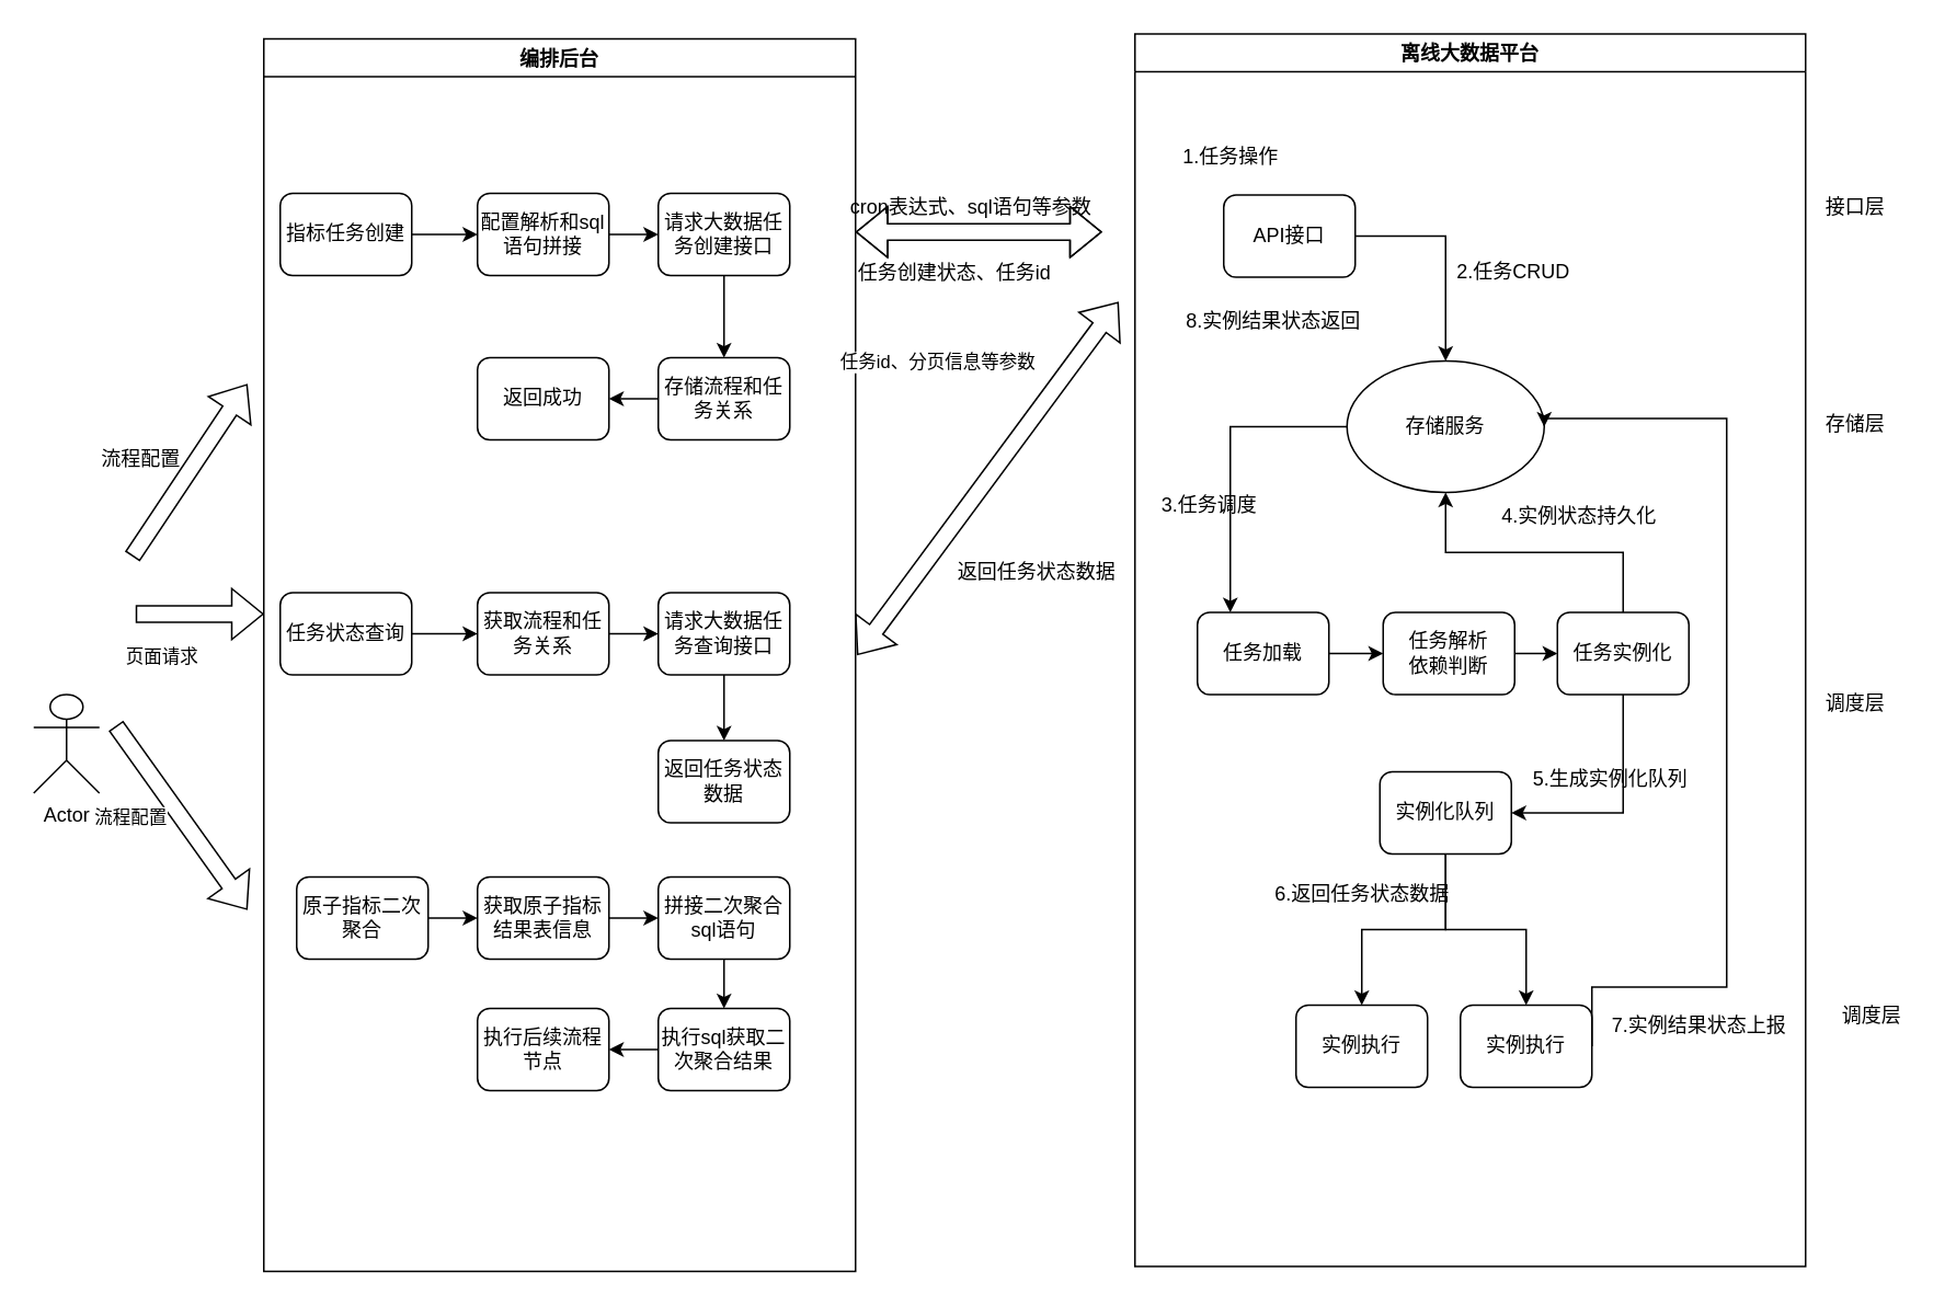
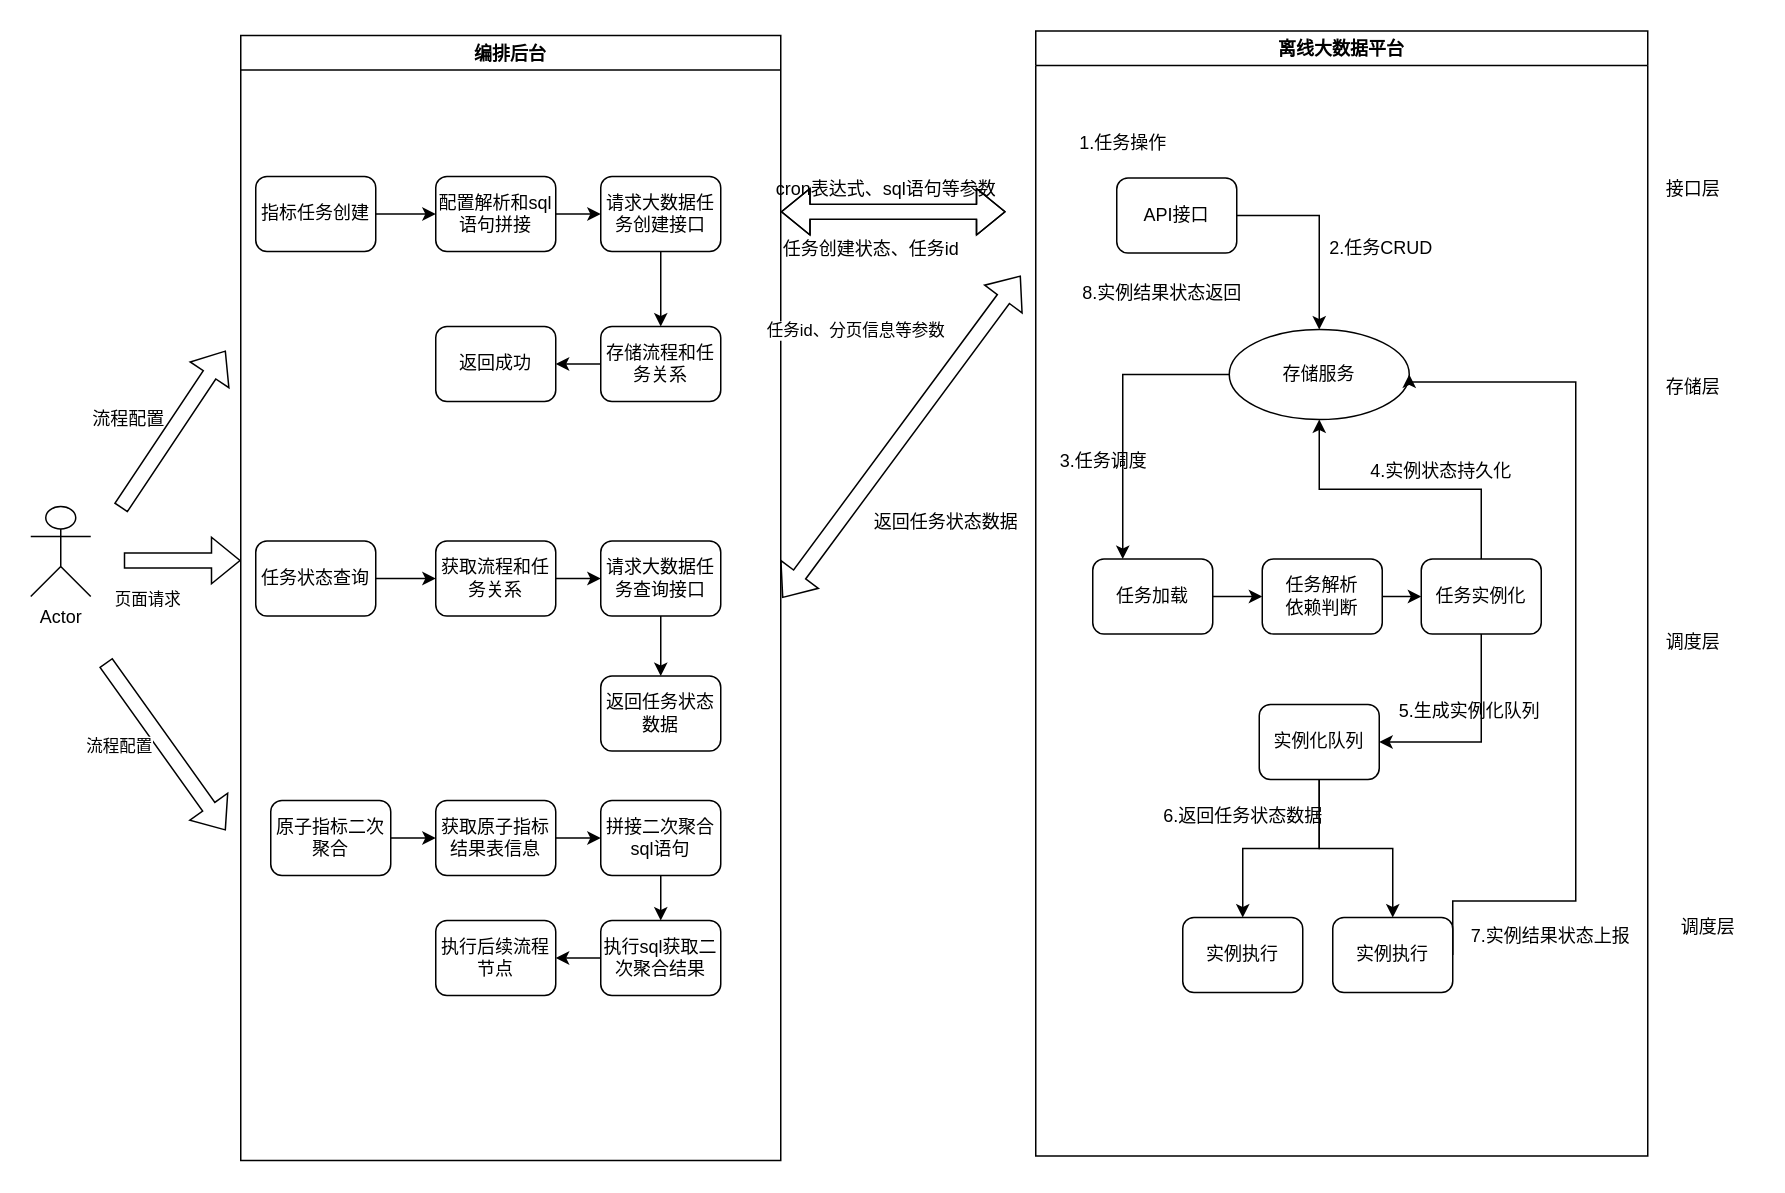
  <mxCell id="0" />
  <mxCell id="1" parent="0" />
- <mxCell id="2" value="Actor" style="shape=umlActor;verticalLabelPosition=bottom;verticalAlign=top;html=1;outlineConnect=0;" parent="1" vertex="1"><mxGeometry x="20" y="422" width="40" height="60" as="geometry" /></mxCell>
+ <mxCell id="2" value="Actor" style="shape=umlActor;verticalLabelPosition=bottom;verticalAlign=top;html=1;outlineConnect=0;" parent="1" vertex="1"><mxGeometry x="20" y="337" width="40" height="60" as="geometry" /></mxCell>
  <mxCell id="3" value="编排后台" style="swimlane;" parent="1" vertex="1"><mxGeometry x="160" y="23" width="360" height="750" as="geometry" /></mxCell>
  <mxCell id="4" style="edgeStyle=orthogonalEdgeStyle;rounded=0;orthogonalLoop=1;jettySize=auto;html=1;exitX=1;exitY=0.5;exitDx=0;exitDy=0;entryX=0;entryY=0.5;entryDx=0;entryDy=0;" parent="3" source="5" target="9" edge="1"><mxGeometry relative="1" as="geometry" /></mxCell>
  <mxCell id="5" value="配置解析和sql语句拼接" style="rounded=1;whiteSpace=wrap;html=1;" parent="3" vertex="1"><mxGeometry x="130" y="94" width="80" height="50" as="geometry" /></mxCell>
  <mxCell id="6" style="edgeStyle=orthogonalEdgeStyle;rounded=0;orthogonalLoop=1;jettySize=auto;html=1;exitX=1;exitY=0.5;exitDx=0;exitDy=0;entryX=0;entryY=0.5;entryDx=0;entryDy=0;" parent="3" source="7" target="5" edge="1"><mxGeometry relative="1" as="geometry" /></mxCell>
  <mxCell id="7" value="指标任务创建" style="rounded=1;whiteSpace=wrap;html=1;" parent="3" vertex="1"><mxGeometry x="10" y="94" width="80" height="50" as="geometry" /></mxCell>
  <mxCell id="8" style="edgeStyle=orthogonalEdgeStyle;rounded=0;orthogonalLoop=1;jettySize=auto;html=1;exitX=0.5;exitY=1;exitDx=0;exitDy=0;entryX=0.5;entryY=0;entryDx=0;entryDy=0;" parent="3" source="9" target="11" edge="1"><mxGeometry relative="1" as="geometry" /></mxCell>
  <mxCell id="9" value="请求大数据任务创建接口" style="rounded=1;whiteSpace=wrap;html=1;" parent="3" vertex="1"><mxGeometry x="240" y="94" width="80" height="50" as="geometry" /></mxCell>
  <mxCell id="10" style="edgeStyle=orthogonalEdgeStyle;rounded=0;orthogonalLoop=1;jettySize=auto;html=1;exitX=0;exitY=0.5;exitDx=0;exitDy=0;entryX=1;entryY=0.5;entryDx=0;entryDy=0;" parent="3" source="11" target="12" edge="1"><mxGeometry relative="1" as="geometry" /></mxCell>
  <mxCell id="11" value="存储流程和任务关系" style="rounded=1;whiteSpace=wrap;html=1;" parent="3" vertex="1"><mxGeometry x="240" y="194" width="80" height="50" as="geometry" /></mxCell>
  <mxCell id="12" value="返回成功" style="rounded=1;whiteSpace=wrap;html=1;" parent="3" vertex="1"><mxGeometry x="130" y="194" width="80" height="50" as="geometry" /></mxCell>
  <mxCell id="13" style="edgeStyle=orthogonalEdgeStyle;rounded=0;orthogonalLoop=1;jettySize=auto;html=1;exitX=1;exitY=0.5;exitDx=0;exitDy=0;entryX=0;entryY=0.5;entryDx=0;entryDy=0;" parent="3" source="14" target="16" edge="1"><mxGeometry relative="1" as="geometry" /></mxCell>
  <mxCell id="14" value="任务状态查询" style="rounded=1;whiteSpace=wrap;html=1;" parent="3" vertex="1"><mxGeometry x="10" y="337" width="80" height="50" as="geometry" /></mxCell>
  <mxCell id="15" style="edgeStyle=orthogonalEdgeStyle;rounded=0;orthogonalLoop=1;jettySize=auto;html=1;exitX=1;exitY=0.5;exitDx=0;exitDy=0;" parent="3" source="16" target="18" edge="1"><mxGeometry relative="1" as="geometry" /></mxCell>
  <mxCell id="16" value="获取流程和任务关系" style="rounded=1;whiteSpace=wrap;html=1;" parent="3" vertex="1"><mxGeometry x="130" y="337" width="80" height="50" as="geometry" /></mxCell>
  <mxCell id="17" style="edgeStyle=orthogonalEdgeStyle;rounded=0;orthogonalLoop=1;jettySize=auto;html=1;exitX=0.5;exitY=1;exitDx=0;exitDy=0;entryX=0.5;entryY=0;entryDx=0;entryDy=0;" parent="3" source="18" target="19" edge="1"><mxGeometry relative="1" as="geometry" /></mxCell>
  <mxCell id="18" value="请求大数据任务查询接口" style="rounded=1;whiteSpace=wrap;html=1;" parent="3" vertex="1"><mxGeometry x="240" y="337" width="80" height="50" as="geometry" /></mxCell>
  <mxCell id="19" value="返回任务状态数据" style="rounded=1;whiteSpace=wrap;html=1;" parent="3" vertex="1"><mxGeometry x="240" y="427" width="80" height="50" as="geometry" /></mxCell>
  <mxCell id="20" style="edgeStyle=orthogonalEdgeStyle;rounded=0;orthogonalLoop=1;jettySize=auto;html=1;exitX=1;exitY=0.5;exitDx=0;exitDy=0;" parent="3" source="21" target="23" edge="1"><mxGeometry relative="1" as="geometry" /></mxCell>
  <mxCell id="21" value="原子指标二次聚合" style="rounded=1;whiteSpace=wrap;html=1;" parent="3" vertex="1"><mxGeometry x="20" y="510" width="80" height="50" as="geometry" /></mxCell>
  <mxCell id="22" style="edgeStyle=orthogonalEdgeStyle;rounded=0;orthogonalLoop=1;jettySize=auto;html=1;exitX=1;exitY=0.5;exitDx=0;exitDy=0;" parent="3" source="23" target="25" edge="1"><mxGeometry relative="1" as="geometry" /></mxCell>
  <mxCell id="23" value="获取原子指标结果表信息" style="rounded=1;whiteSpace=wrap;html=1;" parent="3" vertex="1"><mxGeometry x="130" y="510" width="80" height="50" as="geometry" /></mxCell>
  <mxCell id="24" style="edgeStyle=orthogonalEdgeStyle;rounded=0;orthogonalLoop=1;jettySize=auto;html=1;exitX=0.5;exitY=1;exitDx=0;exitDy=0;entryX=0.5;entryY=0;entryDx=0;entryDy=0;" parent="3" source="25" target="27" edge="1"><mxGeometry relative="1" as="geometry" /></mxCell>
  <mxCell id="25" value="拼接二次聚合sql语句" style="rounded=1;whiteSpace=wrap;html=1;" parent="3" vertex="1"><mxGeometry x="240" y="510" width="80" height="50" as="geometry" /></mxCell>
  <mxCell id="26" style="edgeStyle=orthogonalEdgeStyle;rounded=0;orthogonalLoop=1;jettySize=auto;html=1;exitX=0;exitY=0.5;exitDx=0;exitDy=0;entryX=1;entryY=0.5;entryDx=0;entryDy=0;" parent="3" source="27" target="28" edge="1"><mxGeometry relative="1" as="geometry" /></mxCell>
  <mxCell id="27" value="执行sql获取二次聚合结果" style="rounded=1;whiteSpace=wrap;html=1;" parent="3" vertex="1"><mxGeometry x="240" y="590" width="80" height="50" as="geometry" /></mxCell>
  <mxCell id="28" value="执行后续流程节点" style="rounded=1;whiteSpace=wrap;html=1;" parent="3" vertex="1"><mxGeometry x="130" y="590" width="80" height="50" as="geometry" /></mxCell>
  <mxCell id="29" value="" style="shape=flexArrow;endArrow=classic;html=1;rounded=0;" parent="1" edge="1"><mxGeometry width="50" height="50" relative="1" as="geometry"><mxPoint x="80" y="338" as="sourcePoint" /><mxPoint x="150" y="233" as="targetPoint" /></mxGeometry></mxCell>
  <mxCell id="30" value="流程配置" style="text;html=1;align=center;verticalAlign=middle;resizable=0;points=[];autosize=1;strokeColor=none;fillColor=none;" parent="1" vertex="1"><mxGeometry x="50" y="264" width="70" height="30" as="geometry" /></mxCell>
  <mxCell id="31" value="离线大数据平台" style="swimlane;" parent="1" vertex="1"><mxGeometry x="690" y="20" width="408" height="750" as="geometry" /></mxCell>
  <mxCell id="32" style="edgeStyle=orthogonalEdgeStyle;rounded=0;orthogonalLoop=1;jettySize=auto;html=1;exitX=1;exitY=0.5;exitDx=0;exitDy=0;entryX=0.5;entryY=0;entryDx=0;entryDy=0;" parent="31" source="33" target="36" edge="1"><mxGeometry relative="1" as="geometry" /></mxCell>
  <mxCell id="33" value="API接口" style="rounded=1;whiteSpace=wrap;html=1;" parent="31" vertex="1"><mxGeometry x="54" y="98" width="80" height="50" as="geometry" /></mxCell>
  <mxCell id="34" value="2.任务CRUD" style="text;html=1;align=center;verticalAlign=middle;resizable=0;points=[];autosize=1;strokeColor=none;fillColor=none;" parent="31" vertex="1"><mxGeometry x="185" y="130" width="90" height="30" as="geometry" /></mxCell>
  <mxCell id="35" style="edgeStyle=orthogonalEdgeStyle;rounded=0;orthogonalLoop=1;jettySize=auto;html=1;exitX=0;exitY=0.5;exitDx=0;exitDy=0;entryX=0.25;entryY=0;entryDx=0;entryDy=0;" parent="31" source="36" target="38" edge="1"><mxGeometry relative="1" as="geometry" /></mxCell>
- <mxCell id="36" value="存储服务" style="ellipse;whiteSpace=wrap;html=1;" parent="31" vertex="1"><mxGeometry x="129" y="199" width="120" height="80" as="geometry" /></mxCell>
+ <mxCell id="36" value="存储服务" style="ellipse;whiteSpace=wrap;html=1;" parent="31" vertex="1"><mxGeometry x="129" y="199" width="120" height="60" as="geometry" /></mxCell>
  <mxCell id="37" style="edgeStyle=orthogonalEdgeStyle;rounded=0;orthogonalLoop=1;jettySize=auto;html=1;exitX=1;exitY=0.5;exitDx=0;exitDy=0;entryX=0;entryY=0.5;entryDx=0;entryDy=0;" parent="31" source="38" target="40" edge="1"><mxGeometry relative="1" as="geometry" /></mxCell>
  <mxCell id="38" value="任务加载" style="rounded=1;whiteSpace=wrap;html=1;" parent="31" vertex="1"><mxGeometry x="38" y="352" width="80" height="50" as="geometry" /></mxCell>
  <mxCell id="39" style="edgeStyle=orthogonalEdgeStyle;rounded=0;orthogonalLoop=1;jettySize=auto;html=1;exitX=1;exitY=0.5;exitDx=0;exitDy=0;entryX=0;entryY=0.5;entryDx=0;entryDy=0;" parent="31" source="40" target="43" edge="1"><mxGeometry relative="1" as="geometry" /></mxCell>
  <mxCell id="40" value="任务解析&lt;br&gt;依赖判断" style="rounded=1;whiteSpace=wrap;html=1;" parent="31" vertex="1"><mxGeometry x="151" y="352" width="80" height="50" as="geometry" /></mxCell>
  <mxCell id="41" style="edgeStyle=orthogonalEdgeStyle;rounded=0;orthogonalLoop=1;jettySize=auto;html=1;exitX=0.5;exitY=1;exitDx=0;exitDy=0;entryX=1;entryY=0.5;entryDx=0;entryDy=0;" parent="31" source="43" target="47" edge="1"><mxGeometry relative="1" as="geometry" /></mxCell>
  <mxCell id="42" style="edgeStyle=orthogonalEdgeStyle;rounded=0;orthogonalLoop=1;jettySize=auto;html=1;exitX=0.5;exitY=0;exitDx=0;exitDy=0;entryX=0.5;entryY=1;entryDx=0;entryDy=0;" parent="31" source="43" target="36" edge="1"><mxGeometry relative="1" as="geometry" /></mxCell>
  <mxCell id="43" value="任务实例化" style="rounded=1;whiteSpace=wrap;html=1;" parent="31" vertex="1"><mxGeometry x="257" y="352" width="80" height="50" as="geometry" /></mxCell>
  <mxCell id="44" value="实例执行" style="rounded=1;whiteSpace=wrap;html=1;" parent="31" vertex="1"><mxGeometry x="98" y="591" width="80" height="50" as="geometry" /></mxCell>
  <mxCell id="45" value="" style="edgeStyle=orthogonalEdgeStyle;rounded=0;orthogonalLoop=1;jettySize=auto;html=1;" parent="31" source="47" target="49" edge="1"><mxGeometry relative="1" as="geometry" /></mxCell>
  <mxCell id="46" style="edgeStyle=orthogonalEdgeStyle;rounded=0;orthogonalLoop=1;jettySize=auto;html=1;exitX=0.5;exitY=1;exitDx=0;exitDy=0;entryX=0.5;entryY=0;entryDx=0;entryDy=0;" parent="31" source="47" target="44" edge="1"><mxGeometry relative="1" as="geometry" /></mxCell>
  <mxCell id="47" value="实例化队列" style="rounded=1;whiteSpace=wrap;html=1;" parent="31" vertex="1"><mxGeometry x="149" y="449" width="80" height="50" as="geometry" /></mxCell>
  <mxCell id="48" style="edgeStyle=orthogonalEdgeStyle;rounded=0;orthogonalLoop=1;jettySize=auto;html=1;exitX=1;exitY=0.5;exitDx=0;exitDy=0;entryX=1;entryY=0.5;entryDx=0;entryDy=0;" parent="31" source="49" target="36" edge="1"><mxGeometry relative="1" as="geometry"><Array as="points"><mxPoint x="278" y="580" /><mxPoint x="360" y="580" /><mxPoint x="360" y="234" /></Array></mxGeometry></mxCell>
  <mxCell id="49" value="实例执行" style="rounded=1;whiteSpace=wrap;html=1;" parent="31" vertex="1"><mxGeometry x="198" y="591" width="80" height="50" as="geometry" /></mxCell>
  <mxCell id="50" value="1.任务操作" style="text;html=1;align=center;verticalAlign=middle;resizable=0;points=[];autosize=1;strokeColor=none;fillColor=none;" parent="31" vertex="1"><mxGeometry x="18" y="60" width="80" height="30" as="geometry" /></mxCell>
  <mxCell id="51" value="3.任务调度" style="text;html=1;align=center;verticalAlign=middle;resizable=0;points=[];autosize=1;strokeColor=none;fillColor=none;" parent="31" vertex="1"><mxGeometry x="5" y="272" width="80" height="30" as="geometry" /></mxCell>
  <mxCell id="52" value="4.实例状态持久化" style="text;html=1;align=center;verticalAlign=middle;resizable=0;points=[];autosize=1;strokeColor=none;fillColor=none;" parent="31" vertex="1"><mxGeometry x="210" y="279" width="120" height="30" as="geometry" /></mxCell>
  <mxCell id="53" value="5.生成实例化队列" style="text;html=1;align=center;verticalAlign=middle;resizable=0;points=[];autosize=1;strokeColor=none;fillColor=none;" parent="31" vertex="1"><mxGeometry x="229" y="439" width="120" height="30" as="geometry" /></mxCell>
  <mxCell id="54" value="6.返回任务状态数据" style="text;html=1;align=center;verticalAlign=middle;resizable=0;points=[];autosize=1;strokeColor=none;fillColor=none;" parent="31" vertex="1"><mxGeometry x="78" y="509" width="120" height="30" as="geometry" /></mxCell>
  <mxCell id="55" value="7.实例结果状态上报" style="text;html=1;align=center;verticalAlign=middle;resizable=0;points=[];autosize=1;strokeColor=none;fillColor=none;" parent="31" vertex="1"><mxGeometry x="278" y="589" width="130" height="30" as="geometry" /></mxCell>
  <mxCell id="56" value="8.实例结果状态返回" style="text;html=1;align=center;verticalAlign=middle;resizable=0;points=[];autosize=1;strokeColor=none;fillColor=none;" parent="31" vertex="1"><mxGeometry x="19" y="160" width="130" height="30" as="geometry" /></mxCell>
  <mxCell id="57" value="" style="shape=flexArrow;endArrow=classic;startArrow=classic;html=1;rounded=0;" parent="1" edge="1"><mxGeometry width="100" height="100" relative="1" as="geometry"><mxPoint x="520" y="140.5" as="sourcePoint" /><mxPoint x="670" y="140.5" as="targetPoint" /><Array as="points"><mxPoint x="600" y="140.5" /></Array></mxGeometry></mxCell>
  <mxCell id="58" value="cron表达式、sql语句等参数" style="text;html=1;align=center;verticalAlign=middle;resizable=0;points=[];autosize=1;strokeColor=none;fillColor=none;" parent="1" vertex="1"><mxGeometry x="505" y="111" width="170" height="30" as="geometry" /></mxCell>
  <mxCell id="59" value="任务创建状态、任务id" style="text;html=1;align=center;verticalAlign=middle;resizable=0;points=[];autosize=1;strokeColor=none;fillColor=none;" parent="1" vertex="1"><mxGeometry x="510" y="151" width="140" height="30" as="geometry" /></mxCell>
  <mxCell id="60" value="" style="shape=flexArrow;endArrow=classic;html=1;rounded=0;" parent="1" edge="1"><mxGeometry width="50" height="50" relative="1" as="geometry"><mxPoint x="82" y="373" as="sourcePoint" /><mxPoint x="160" y="373" as="targetPoint" /></mxGeometry></mxCell>
  <mxCell id="61" value="页面请求" style="edgeLabel;html=1;align=center;verticalAlign=middle;resizable=0;points=[];" parent="60" vertex="1" connectable="0"><mxGeometry x="-0.388" y="-8" relative="1" as="geometry"><mxPoint x="-9" y="17" as="offset" /></mxGeometry></mxCell>
  <mxCell id="62" value="" style="shape=flexArrow;endArrow=classic;startArrow=classic;html=1;rounded=0;" parent="1" edge="1"><mxGeometry width="100" height="100" relative="1" as="geometry"><mxPoint x="521" y="398" as="sourcePoint" /><mxPoint x="680" y="183" as="targetPoint" /><Array as="points" /></mxGeometry></mxCell>
  <mxCell id="63" value="任务id、分页信息等参数" style="edgeLabel;html=1;align=center;verticalAlign=middle;resizable=0;points=[];" parent="62" vertex="1" connectable="0"><mxGeometry x="-0.227" y="5" relative="1" as="geometry"><mxPoint x="-9" y="-93" as="offset" /></mxGeometry></mxCell>
  <mxCell id="64" value="返回任务状态数据" style="text;html=1;align=center;verticalAlign=middle;resizable=0;points=[];autosize=1;strokeColor=none;fillColor=none;" parent="1" vertex="1"><mxGeometry x="570" y="333" width="120" height="30" as="geometry" /></mxCell>
  <mxCell id="65" value="" style="shape=flexArrow;endArrow=classic;html=1;rounded=0;" parent="1" edge="1"><mxGeometry width="50" height="50" relative="1" as="geometry"><mxPoint x="70" y="441" as="sourcePoint" /><mxPoint x="150" y="553" as="targetPoint" /></mxGeometry></mxCell>
  <mxCell id="66" value="流程配置" style="edgeLabel;html=1;align=center;verticalAlign=middle;resizable=0;points=[];" parent="65" vertex="1" connectable="0"><mxGeometry x="-0.388" y="-8" relative="1" as="geometry"><mxPoint x="-9" y="17" as="offset" /></mxGeometry></mxCell>
  <mxCell id="67" value="接口层" style="text;html=1;align=center;verticalAlign=middle;resizable=0;points=[];autosize=1;strokeColor=none;fillColor=none;" parent="1" vertex="1"><mxGeometry x="1098" y="111" width="60" height="30" as="geometry" /></mxCell>
  <mxCell id="68" value="存储层" style="text;html=1;align=center;verticalAlign=middle;resizable=0;points=[];autosize=1;strokeColor=none;fillColor=none;" parent="1" vertex="1"><mxGeometry x="1098" y="243" width="60" height="30" as="geometry" /></mxCell>
  <mxCell id="69" value="调度层" style="text;html=1;align=center;verticalAlign=middle;resizable=0;points=[];autosize=1;strokeColor=none;fillColor=none;" parent="1" vertex="1"><mxGeometry x="1098" y="413" width="60" height="30" as="geometry" /></mxCell>
  <mxCell id="70" value="调度层" style="text;html=1;align=center;verticalAlign=middle;resizable=0;points=[];autosize=1;strokeColor=none;fillColor=none;" parent="1" vertex="1"><mxGeometry x="1108" y="603" width="60" height="30" as="geometry" /></mxCell>
